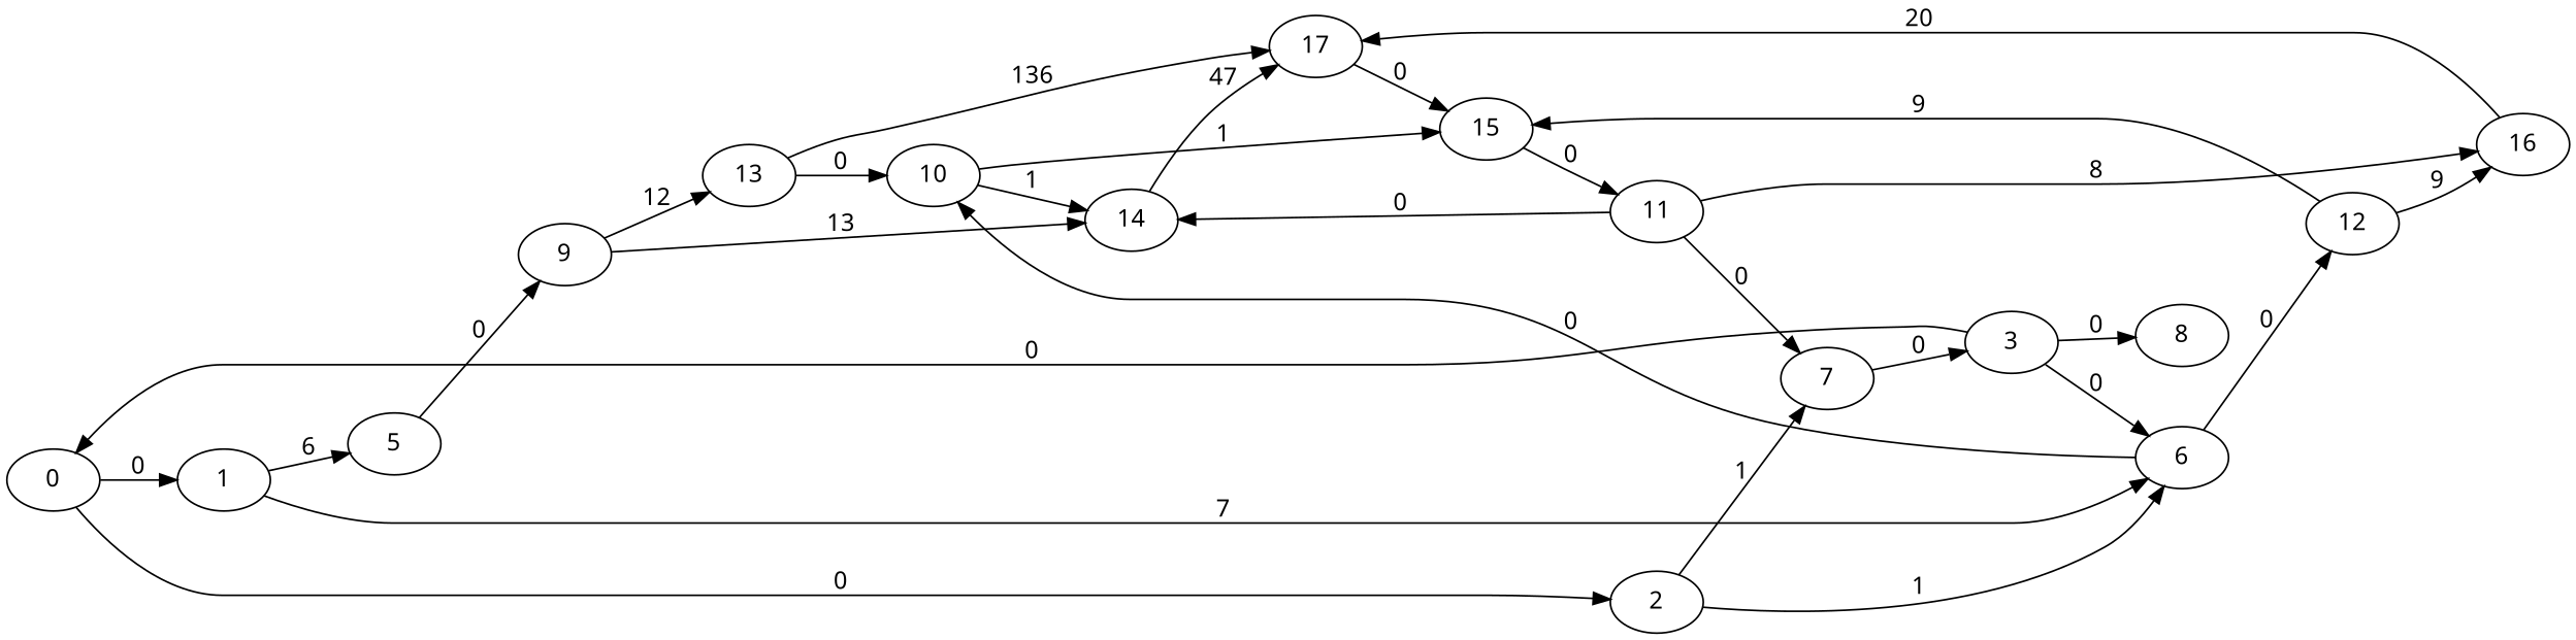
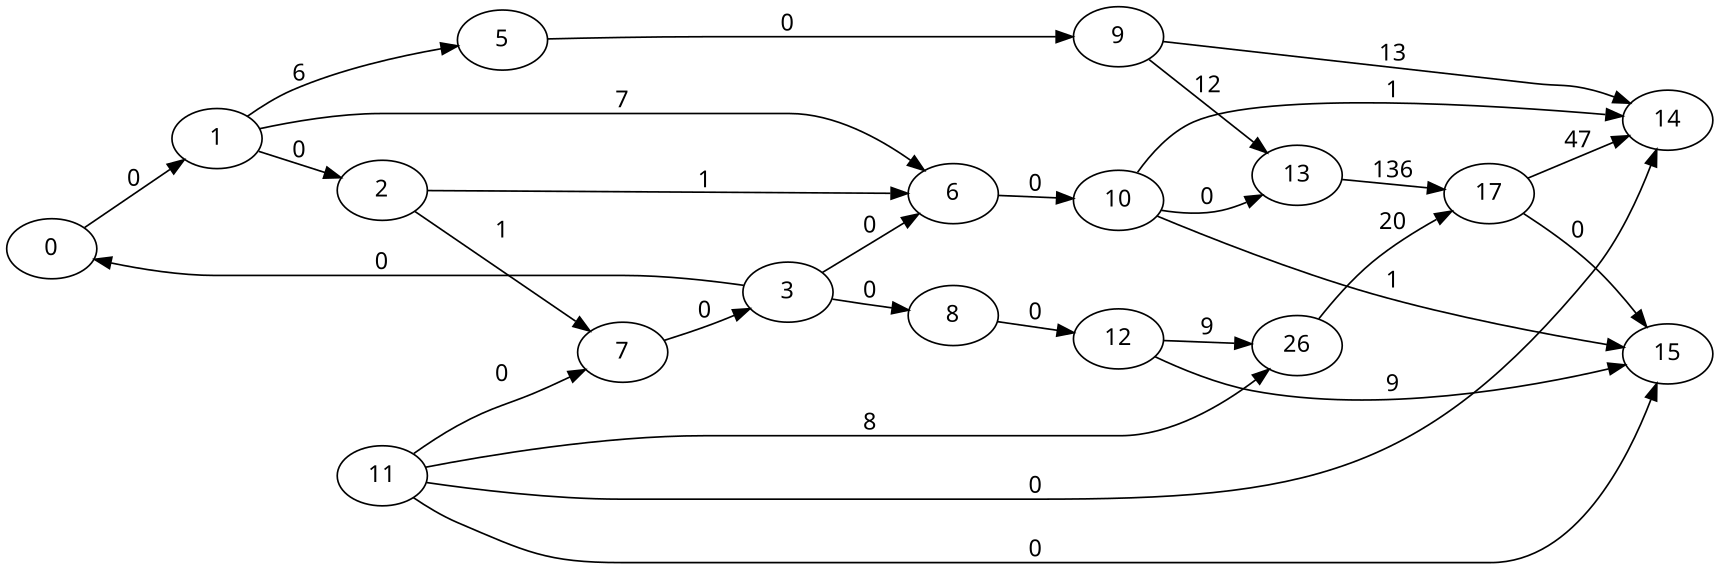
  digraph {
    fontname="Noto Sans"
    rankdir=LR
    node [fontname="Noto Sans"]
    edge [fontname="Noto Sans"]
    0
    1
    2
    5
    6
    7
    9
    10
    3
    8
    12
    13
    14
    15
-   16
+   16 [label=26]
    17
    11
    0 -> 1 [label=0]
-   0 -> 2 [label=0]
+   1 -> 2 [label=0]
    1 -> 5 [label=6]
    1 -> 6 [label=7]
    2 -> 6 [label=1]
    2 -> 7 [label=1]
    5 -> 9 [label=0]
    6 -> 10 [label=0]
    7 -> 3 [label=0]
    9 -> 13 [label=12]
    9 -> 14 [label=13]
-   13 -> 10 [label=0]
+   10 -> 13 [label=0]
    10 -> 14 [label=1]
    10 -> 15 [label=1]
    3 -> 0 [label=0]
    3 -> 6 [label=0]
    3 -> 8 [label=0]
-   6 -> 12 [label=0]
+   8 -> 12 [label=0]
    12 -> 15 [label=9]
    12 -> 16 [label=9]
    13 -> 17 [label=136]
-   14 -> 17 [label=47]
-   15 -> 11 [label=0]
+   17 -> 14 [label=47]
+   11 -> 15 [label=0]
    16 -> 17 [label=20]
    17 -> 15 [label=0]
    11 -> 7 [label=0]
    11 -> 14 [label=0]
    11 -> 16 [label=8]
  }
